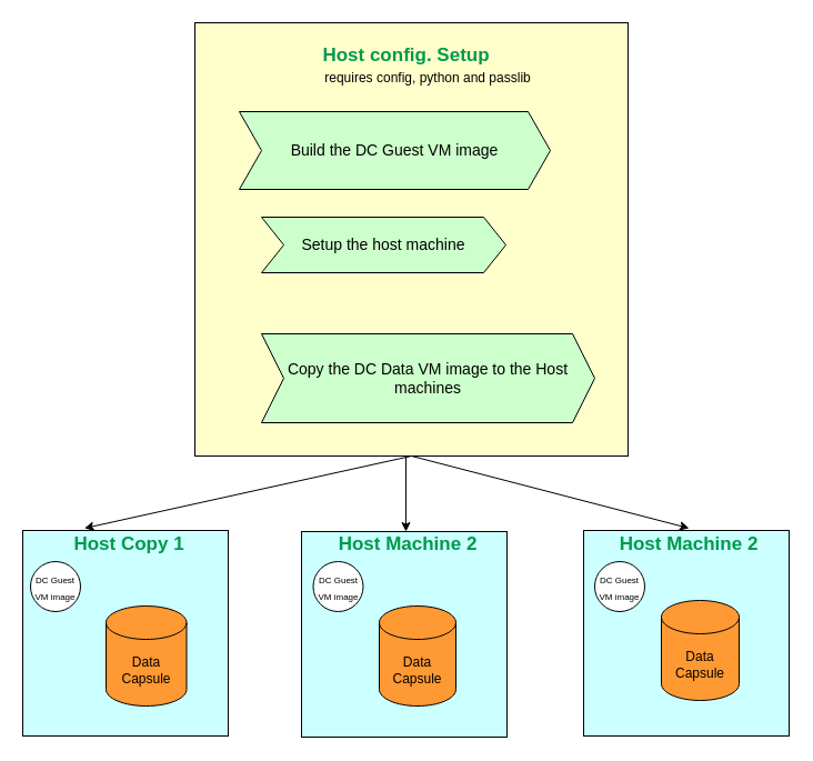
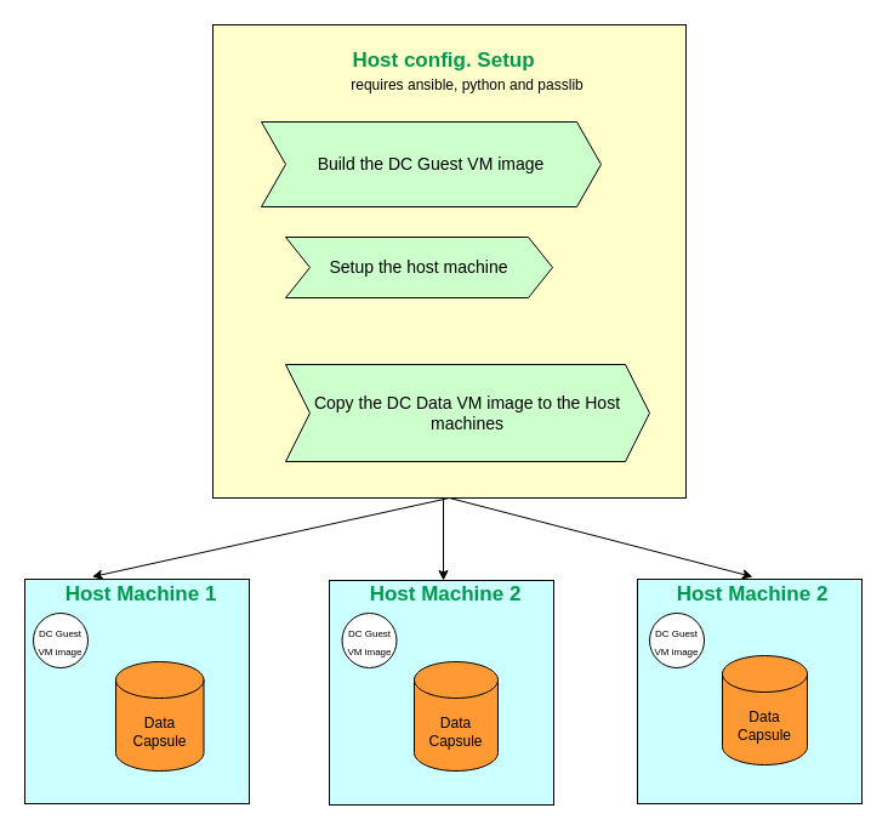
  <mxCell id="0" />
  <mxCell id="1" parent="0" />
  <mxCell id="2" value="" style="whiteSpace=wrap;html=1;aspect=fixed;fontSize=15;fillColor=#CCFFFF;" parent="1" vertex="1"><mxGeometry x="20" y="477" width="185" height="185" as="geometry" /></mxCell>
  <mxCell id="3" value="" style="whiteSpace=wrap;html=1;aspect=fixed;fontSize=15;fillColor=#CCFFFF;" vertex="1" parent="1"><mxGeometry x="525" y="477" width="185" height="185" as="geometry" /></mxCell>
  <mxCell id="4" value="" style="whiteSpace=wrap;html=1;aspect=fixed;fontSize=15;fillColor=#CCFFFF;" vertex="1" parent="1"><mxGeometry x="271" y="478" width="185" height="185" as="geometry" /></mxCell>
  <mxCell id="5" value="" style="whiteSpace=wrap;html=1;aspect=fixed;fillColor=#FFFFCC;" parent="1" vertex="1"><mxGeometry x="175" y="20" width="390" height="390" as="geometry" /></mxCell>
  <mxCell id="6" value="&lt;b&gt;&lt;font style=&quot;font-size: 17px&quot; color=&quot;#00994d&quot;&gt;Host config. Setup&lt;/font&gt;&lt;/b&gt;" style="text;html=1;strokeColor=none;fillColor=none;align=center;verticalAlign=middle;whiteSpace=wrap;rounded=0;" parent="1" vertex="1"><mxGeometry x="222" y="35" width="287" height="30" as="geometry" /></mxCell>
- <mxCell id="7" value="&lt;font style=&quot;font-size: 12px&quot;&gt;requires config, python and passlib&lt;/font&gt;" style="text;html=1;strokeColor=none;fillColor=none;align=center;verticalAlign=middle;whiteSpace=wrap;rounded=0;fontSize=13;fontColor=#000000;strokeWidth=1;" parent="1" vertex="1"><mxGeometry x="285" y="54" width="200" height="30" as="geometry" /></mxCell>
+ <mxCell id="7" value="&lt;font style=&quot;font-size: 12px&quot;&gt;requires ansible, python and passlib&lt;/font&gt;" style="text;html=1;strokeColor=none;fillColor=none;align=center;verticalAlign=middle;whiteSpace=wrap;rounded=0;fontSize=13;fontColor=#000000;strokeWidth=1;" parent="1" vertex="1"><mxGeometry x="285" y="54" width="200" height="30" as="geometry" /></mxCell>
  <mxCell id="8" value="&lt;font style=&quot;font-size: 8px&quot;&gt;DC Guest VM image&lt;/font&gt;" style="ellipse;whiteSpace=wrap;html=1;aspect=fixed;" parent="1" vertex="1"><mxGeometry x="27" y="505" width="45" height="45" as="geometry" /></mxCell>
- <mxCell id="9" value="&lt;b&gt;&lt;font style=&quot;font-size: 17px&quot;&gt;Host Copy 1&lt;/font&gt;&lt;/b&gt;" style="text;html=1;strokeColor=none;fillColor=none;align=center;verticalAlign=middle;whiteSpace=wrap;rounded=0;fontSize=15;fontColor=#00994D;" vertex="1" parent="1"><mxGeometry x="35.5" y="475" width="160" height="30" as="geometry" /></mxCell>
+ <mxCell id="9" value="&lt;b&gt;&lt;font style=&quot;font-size: 17px&quot;&gt;Host Machine 1&lt;/font&gt;&lt;/b&gt;" style="text;html=1;strokeColor=none;fillColor=none;align=center;verticalAlign=middle;whiteSpace=wrap;rounded=0;fontSize=15;fontColor=#00994D;" vertex="1" parent="1"><mxGeometry x="35.5" y="475" width="160" height="30" as="geometry" /></mxCell>
  <mxCell id="10" value="&lt;b&gt;&lt;font style=&quot;font-size: 17px&quot;&gt;Host Machine 2&lt;/font&gt;&lt;/b&gt;" style="text;html=1;strokeColor=none;fillColor=none;align=center;verticalAlign=middle;whiteSpace=wrap;rounded=0;fontSize=15;fontColor=#00994D;" parent="1" vertex="1"><mxGeometry x="286.5" y="475" width="160" height="30" as="geometry" /></mxCell>
  <mxCell id="11" value="&lt;b&gt;&lt;font style=&quot;font-size: 17px&quot;&gt;Host Machine 2&lt;/font&gt;&lt;/b&gt;" style="text;html=1;strokeColor=none;fillColor=none;align=center;verticalAlign=middle;whiteSpace=wrap;rounded=0;fontSize=15;fontColor=#00994D;" vertex="1" parent="1"><mxGeometry x="540" y="475" width="160" height="30" as="geometry" /></mxCell>
  <mxCell id="12" value="&lt;font style=&quot;font-size: 8px&quot;&gt;DC Guest VM image&lt;/font&gt;" style="ellipse;whiteSpace=wrap;html=1;aspect=fixed;" vertex="1" parent="1"><mxGeometry x="535" y="505" width="45" height="45" as="geometry" /></mxCell>
  <mxCell id="13" value="&lt;font style=&quot;font-size: 8px&quot;&gt;DC Guest VM image&lt;/font&gt;" style="ellipse;whiteSpace=wrap;html=1;aspect=fixed;" vertex="1" parent="1"><mxGeometry x="281.5" y="505" width="45" height="45" as="geometry" /></mxCell>
  <mxCell id="14" value="&lt;font style=&quot;font-size: 12px&quot;&gt;Data Capsule&lt;/font&gt;" style="shape=cylinder3;whiteSpace=wrap;html=1;boundedLbl=1;backgroundOutline=1;size=15;fontSize=8;fillColor=#FF9933;" vertex="1" parent="1"><mxGeometry x="341" y="545" width="69" height="90" as="geometry" /></mxCell>
  <mxCell id="15" value="&lt;font style=&quot;font-size: 12px&quot;&gt;Data Capsule&lt;/font&gt;" style="shape=cylinder3;whiteSpace=wrap;html=1;boundedLbl=1;backgroundOutline=1;size=15;fontSize=8;fillColor=#FF9933;" vertex="1" parent="1"><mxGeometry x="95" y="545" width="72.5" height="90" as="geometry" /></mxCell>
  <mxCell id="16" value="&lt;font style=&quot;font-size: 12px&quot;&gt;Data Capsule&lt;/font&gt;" style="shape=cylinder3;whiteSpace=wrap;html=1;boundedLbl=1;backgroundOutline=1;size=15;fontSize=8;fillColor=#FF9933;" vertex="1" parent="1"><mxGeometry x="595" y="540" width="70" height="90" as="geometry" /></mxCell>
  <mxCell id="17" value="" style="endArrow=classic;html=1;rounded=0;fontSize=11;entryX=0.25;entryY=0;entryDx=0;entryDy=0;exitX=0.5;exitY=1;exitDx=0;exitDy=0;" edge="1" parent="1" source="5" target="9"><mxGeometry width="50" height="50" relative="1" as="geometry"><mxPoint x="55" y="450" as="sourcePoint" /><mxPoint x="105" y="400" as="targetPoint" /></mxGeometry></mxCell>
  <mxCell id="18" value="" style="endArrow=classic;html=1;rounded=0;fontSize=11;" edge="1" parent="1"><mxGeometry width="50" height="50" relative="1" as="geometry"><mxPoint x="365" y="410" as="sourcePoint" /><mxPoint x="365" y="478" as="targetPoint" /></mxGeometry></mxCell>
  <mxCell id="19" value="" style="endArrow=classic;html=1;rounded=0;fontSize=11;entryX=0.5;entryY=0;entryDx=0;entryDy=0;exitX=0.5;exitY=1;exitDx=0;exitDy=0;" edge="1" parent="1" source="5" target="11"><mxGeometry width="50" height="50" relative="1" as="geometry"><mxPoint x="55" y="450" as="sourcePoint" /><mxPoint x="105" y="400" as="targetPoint" /></mxGeometry></mxCell>
  <mxCell id="20" value="&lt;font style=&quot;font-size: 14px&quot;&gt;Copy the DC Data VM image to the Host machines&lt;/font&gt;" style="shape=step;perimeter=stepPerimeter;whiteSpace=wrap;html=1;fixedSize=1;fontSize=11;fillColor=#CCFFCC;" vertex="1" parent="1"><mxGeometry x="235" y="300" width="300" height="80" as="geometry" /></mxCell>
  <mxCell id="21" value="&lt;font style=&quot;font-size: 14px&quot;&gt;Build the DC Guest VM image&lt;/font&gt;" style="shape=step;perimeter=stepPerimeter;whiteSpace=wrap;html=1;fixedSize=1;fontSize=11;fillColor=#CCFFCC;" vertex="1" parent="1"><mxGeometry x="215" y="100" width="280" height="70" as="geometry" /></mxCell>
  <mxCell id="22" value="&lt;font style=&quot;font-size: 14px&quot;&gt;Setup the host machine&lt;/font&gt;" style="shape=step;perimeter=stepPerimeter;whiteSpace=wrap;html=1;fixedSize=1;fontSize=11;fillColor=#CCFFCC;" vertex="1" parent="1"><mxGeometry x="235" y="195" width="220" height="50" as="geometry" /></mxCell>
